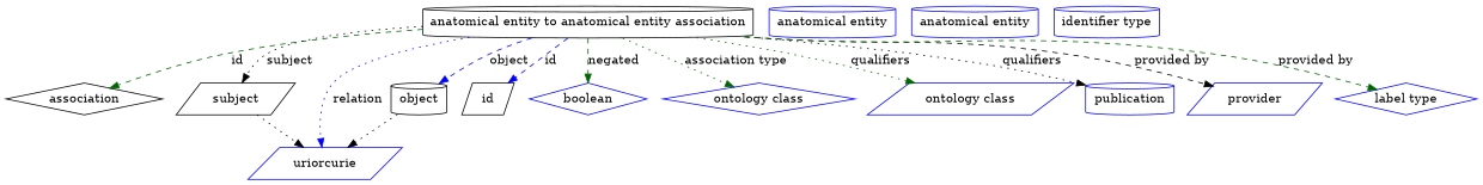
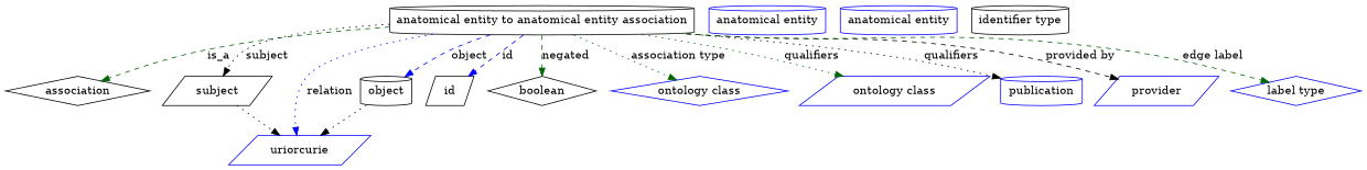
  digraph {
    node [shape=cylinder color=blue]
    edge [color=darkgreen style=dotted]
    n1 [height=0.5 label="anatomical entity to anatomical entity association" width=5.1445 color=""]
    association [height=0.5 shape=diamond width=1.3723 color=""]
    subject [height=0.5 shape=parallelogram width=0.97656 color=""]
    n4 [height=0.5 label=uriorcurie shape=parallelogram width=1.2492]
    object [height=0.5 width=0.88096 color=""]
    id [height=0.5 shape=parallelogram width=0.75 color=""]
-   n7 [height=0.5 label=boolean shape=diamond width=1.0584]
+   n7 [color=black height=0.5 label=boolean shape=diamond width=1.0584]
    n8 [height=0.5 label="ontology class" shape=diamond width=1.6931]
    n9 [height=0.5 label="ontology class" shape=parallelogram width=1.6931]
    n10 [height=0.5 label=publication width=1.3859]
    n11 [height=0.5 label=provider shape=parallelogram width=1.1129]
    n12 [height=0.5 label="label type" shape=diamond width=1.2425]
    n13 [height=0.5 label="anatomical entity" width=1.9792]
    n14 [height=0.5 label="anatomical entity" width=1.9792]
-   n15 [height=0.5 label="identifier type" width=1.652]
-   n1 -> association [label=id style=dashed]
+   n15 [color=black height=0.5 label="identifier type" width=1.652]
+   n1 -> association [label=is_a style=dashed]
    n1 -> subject [color=black label=subject]
    n1 -> n4 [color=blue label=relation]
    n1 -> object [color=blue label=object style=dashed]
    n1 -> id [color=blue label=id style=dashed]
    n1 -> n7 [label=negated style=dashed]
    n1 -> n8 [label="association type"]
    n1 -> n9 [label=qualifiers]
    n1 -> n10 [color=black label=qualifiers]
    n1 -> n11 [color=black label="provided by" style=dashed]
-   n1 -> n12 [label="provided by" style=dashed]
+   n1 -> n12 [label="edge label" style=dashed]
    subject -> n4 [color=black]
    object -> n4 [color=black]
  }
